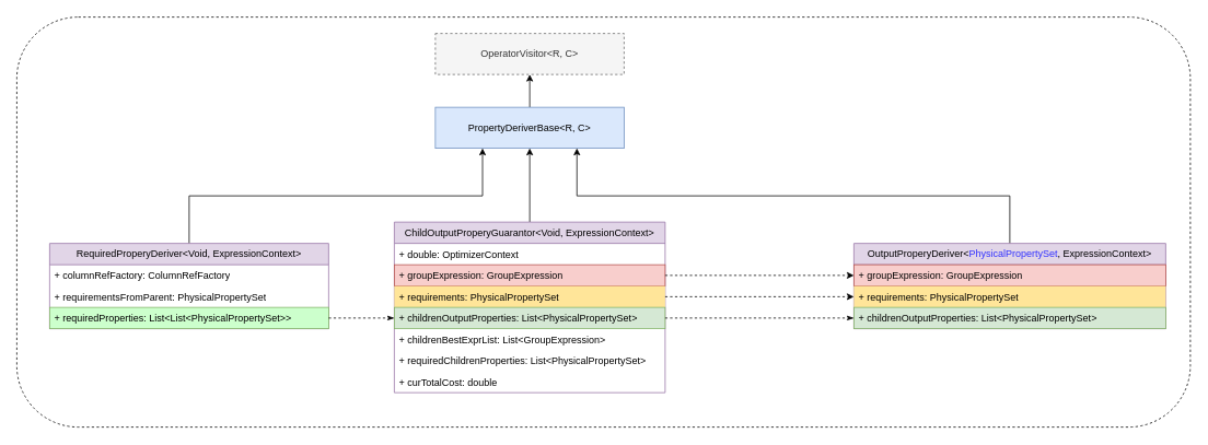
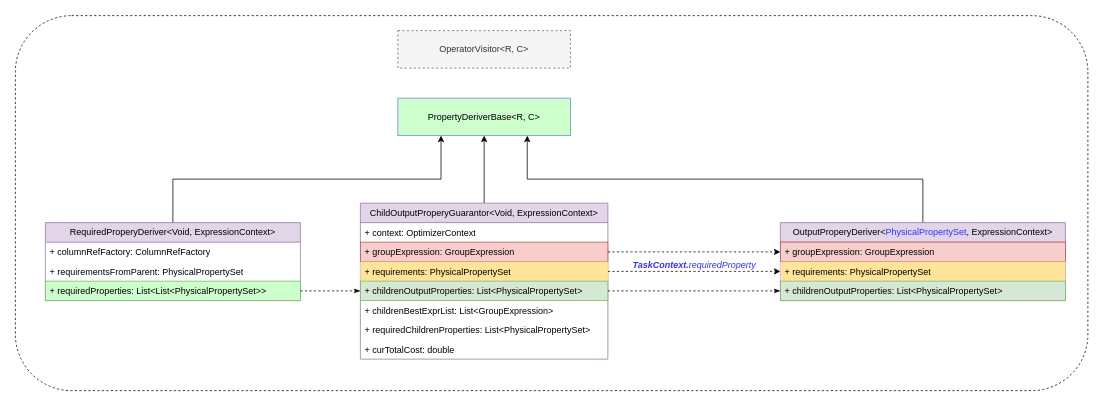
  <mxCell id="0" />
  <mxCell id="1" parent="0" />
  <mxCell id="2" style="edgeStyle=orthogonalEdgeStyle;rounded=0;orthogonalLoop=1;jettySize=auto;html=1;exitX=0.5;exitY=0;exitDx=0;exitDy=0;entryX=0.5;entryY=1;entryDx=0;entryDy=0;" parent="1" source="3" target="22" edge="1"><mxGeometry relative="1" as="geometry" /></mxCell>
  <mxCell id="3" value="ChildOutputProperyGuarantor&amp;lt;Void, ExpressionContext&lt;span style=&quot;background-color: initial;&quot;&gt;&amp;gt;&lt;/span&gt;" style="swimlane;fontStyle=0;childLayout=stackLayout;horizontal=1;startSize=26;fillColor=#e1d5e7;horizontalStack=0;resizeParent=1;resizeParentMax=0;resizeLast=0;collapsible=1;marginBottom=0;whiteSpace=wrap;html=1;strokeColor=#9673a6;" parent="1" vertex="1"><mxGeometry x="480" y="270" width="330" height="208" as="geometry" /></mxCell>
- <mxCell id="4" value="+&amp;nbsp;double&lt;span style=&quot;background-color: initial;&quot;&gt;:&amp;nbsp;&lt;/span&gt;OptimizerContext" style="text;strokeColor=none;fillColor=none;align=left;verticalAlign=top;spacingLeft=4;spacingRight=4;overflow=hidden;rotatable=0;points=[[0,0.5],[1,0.5]];portConstraint=eastwest;whiteSpace=wrap;html=1;" parent="3" vertex="1"><mxGeometry y="26" width="330" height="26" as="geometry" /></mxCell>
+ <mxCell id="4" value="+&amp;nbsp;context&lt;span style=&quot;background-color: initial;&quot;&gt;:&amp;nbsp;&lt;/span&gt;OptimizerContext" style="text;strokeColor=none;fillColor=none;align=left;verticalAlign=top;spacingLeft=4;spacingRight=4;overflow=hidden;rotatable=0;points=[[0,0.5],[1,0.5]];portConstraint=eastwest;whiteSpace=wrap;html=1;" parent="3" vertex="1"><mxGeometry y="26" width="330" height="26" as="geometry" /></mxCell>
  <mxCell id="5" value="+&amp;nbsp;groupExpression&lt;span style=&quot;background-color: initial;&quot;&gt;: G&lt;/span&gt;roupExpression" style="text;strokeColor=#b85450;fillColor=#f8cecc;align=left;verticalAlign=top;spacingLeft=4;spacingRight=4;overflow=hidden;rotatable=0;points=[[0,0.5],[1,0.5]];portConstraint=eastwest;whiteSpace=wrap;html=1;" parent="3" vertex="1"><mxGeometry y="52" width="330" height="26" as="geometry" /></mxCell>
  <mxCell id="6" value="+&amp;nbsp;requirements&lt;span style=&quot;background-color: initial;&quot;&gt;:&amp;nbsp;&lt;/span&gt;PhysicalPropertySet" style="text;strokeColor=none;fillColor=#FFE599;align=left;verticalAlign=top;spacingLeft=4;spacingRight=4;overflow=hidden;rotatable=0;points=[[0,0.5],[1,0.5]];portConstraint=eastwest;whiteSpace=wrap;html=1;" parent="3" vertex="1"><mxGeometry y="78" width="330" height="26" as="geometry" /></mxCell>
  <mxCell id="7" value="+&amp;nbsp;childrenOutputProperties&lt;span style=&quot;background-color: initial;&quot;&gt;: List&amp;lt;&lt;/span&gt;&lt;span style=&quot;background-color: initial;&quot;&gt;PhysicalPropertySet&amp;gt;&lt;/span&gt;" style="text;strokeColor=#82b366;fillColor=#d5e8d4;align=left;verticalAlign=top;spacingLeft=4;spacingRight=4;overflow=hidden;rotatable=0;points=[[0,0.5],[1,0.5]];portConstraint=eastwest;whiteSpace=wrap;html=1;" parent="3" vertex="1"><mxGeometry y="104" width="330" height="26" as="geometry" /></mxCell>
  <mxCell id="8" value="+&amp;nbsp;childrenBestExprList&lt;span style=&quot;background-color: initial;&quot;&gt;: List&amp;lt;G&lt;/span&gt;&lt;span style=&quot;background-color: initial;&quot;&gt;roupExpression&amp;gt;&lt;/span&gt;" style="text;strokeColor=none;fillColor=none;align=left;verticalAlign=top;spacingLeft=4;spacingRight=4;overflow=hidden;rotatable=0;points=[[0,0.5],[1,0.5]];portConstraint=eastwest;whiteSpace=wrap;html=1;" parent="3" vertex="1"><mxGeometry y="130" width="330" height="26" as="geometry" /></mxCell>
  <mxCell id="9" value="+&amp;nbsp;requiredChildrenProperties&lt;span style=&quot;background-color: initial;&quot;&gt;: List&amp;lt;&lt;/span&gt;PhysicalPropertySet&amp;gt;" style="text;strokeColor=none;fillColor=none;align=left;verticalAlign=top;spacingLeft=4;spacingRight=4;overflow=hidden;rotatable=0;points=[[0,0.5],[1,0.5]];portConstraint=eastwest;whiteSpace=wrap;html=1;" parent="3" vertex="1"><mxGeometry y="156" width="330" height="26" as="geometry" /></mxCell>
  <mxCell id="10" value="+&amp;nbsp;curTotalCost&lt;span style=&quot;background-color: initial;&quot;&gt;: double&lt;/span&gt;" style="text;strokeColor=none;fillColor=none;align=left;verticalAlign=top;spacingLeft=4;spacingRight=4;overflow=hidden;rotatable=0;points=[[0,0.5],[1,0.5]];portConstraint=eastwest;whiteSpace=wrap;html=1;" parent="3" vertex="1"><mxGeometry y="182" width="330" height="26" as="geometry" /></mxCell>
  <mxCell id="11" style="edgeStyle=orthogonalEdgeStyle;rounded=0;orthogonalLoop=1;jettySize=auto;html=1;exitX=0.5;exitY=0;exitDx=0;exitDy=0;entryX=0.25;entryY=1;entryDx=0;entryDy=0;" parent="1" source="12" target="22" edge="1"><mxGeometry relative="1" as="geometry" /></mxCell>
  <mxCell id="12" value="RequiredProperyDeriver&amp;lt;Void, ExpressionContext&lt;span style=&quot;background-color: initial;&quot;&gt;&amp;gt;&lt;/span&gt;" style="swimlane;fontStyle=0;childLayout=stackLayout;horizontal=1;startSize=26;fillColor=#e1d5e7;horizontalStack=0;resizeParent=1;resizeParentMax=0;resizeLast=0;collapsible=1;marginBottom=0;whiteSpace=wrap;html=1;strokeColor=#9673a6;" parent="1" vertex="1"><mxGeometry x="60" y="296" width="340" height="104" as="geometry" /></mxCell>
  <mxCell id="13" value="+&amp;nbsp;columnRefFactory&lt;span style=&quot;background-color: initial;&quot;&gt;:&amp;nbsp;&lt;/span&gt;ColumnRefFactory" style="text;strokeColor=none;fillColor=none;align=left;verticalAlign=top;spacingLeft=4;spacingRight=4;overflow=hidden;rotatable=0;points=[[0,0.5],[1,0.5]];portConstraint=eastwest;whiteSpace=wrap;html=1;" parent="12" vertex="1"><mxGeometry y="26" width="340" height="26" as="geometry" /></mxCell>
  <mxCell id="14" value="+&amp;nbsp;requirementsFromParent&lt;span style=&quot;background-color: initial;&quot;&gt;:&amp;nbsp;&lt;/span&gt;&lt;span style=&quot;background-color: initial;&quot;&gt;PhysicalPropertySet&lt;/span&gt;" style="text;strokeColor=none;fillColor=none;align=left;verticalAlign=top;spacingLeft=4;spacingRight=4;overflow=hidden;rotatable=0;points=[[0,0.5],[1,0.5]];portConstraint=eastwest;whiteSpace=wrap;html=1;" parent="12" vertex="1"><mxGeometry y="52" width="340" height="26" as="geometry" /></mxCell>
  <mxCell id="15" value="+&amp;nbsp;requiredProperties&lt;span style=&quot;background-color: initial;&quot;&gt;: List&amp;lt;List&amp;lt;&lt;/span&gt;PhysicalPropertySet&amp;gt;&amp;gt;" style="text;strokeColor=#82b366;fillColor=#CCFFCC;align=left;verticalAlign=top;spacingLeft=4;spacingRight=4;overflow=hidden;rotatable=0;points=[[0,0.5],[1,0.5]];portConstraint=eastwest;whiteSpace=wrap;html=1;" parent="12" vertex="1"><mxGeometry y="78" width="340" height="26" as="geometry" /></mxCell>
  <mxCell id="16" style="edgeStyle=orthogonalEdgeStyle;rounded=0;orthogonalLoop=1;jettySize=auto;html=1;exitX=0.5;exitY=0;exitDx=0;exitDy=0;entryX=0.75;entryY=1;entryDx=0;entryDy=0;" parent="1" source="17" target="22" edge="1"><mxGeometry relative="1" as="geometry" /></mxCell>
  <mxCell id="17" value="OutputProperyDeriver&amp;lt;&lt;font color=&quot;#3333ff&quot;&gt;PhysicalPropertySet&lt;/font&gt;, ExpressionContext&lt;span style=&quot;background-color: initial;&quot;&gt;&amp;gt;&lt;/span&gt;" style="swimlane;fontStyle=0;childLayout=stackLayout;horizontal=1;startSize=26;fillColor=#e1d5e7;horizontalStack=0;resizeParent=1;resizeParentMax=0;resizeLast=0;collapsible=1;marginBottom=0;whiteSpace=wrap;html=1;strokeColor=#9673a6;" parent="1" vertex="1"><mxGeometry x="1040" y="296" width="380" height="104" as="geometry" /></mxCell>
  <mxCell id="18" value="+&amp;nbsp;groupExpression&lt;span style=&quot;background-color: initial;&quot;&gt;: G&lt;/span&gt;roupExpression" style="text;strokeColor=#b85450;fillColor=#f8cecc;align=left;verticalAlign=top;spacingLeft=4;spacingRight=4;overflow=hidden;rotatable=0;points=[[0,0.5],[1,0.5]];portConstraint=eastwest;whiteSpace=wrap;html=1;" parent="17" vertex="1"><mxGeometry y="26" width="380" height="26" as="geometry" /></mxCell>
  <mxCell id="19" value="+&amp;nbsp;requirements&lt;span style=&quot;background-color: initial;&quot;&gt;:&amp;nbsp;&lt;/span&gt;PhysicalPropertySet" style="text;strokeColor=none;fillColor=#FFE599;align=left;verticalAlign=top;spacingLeft=4;spacingRight=4;overflow=hidden;rotatable=0;points=[[0,0.5],[1,0.5]];portConstraint=eastwest;whiteSpace=wrap;html=1;" parent="17" vertex="1"><mxGeometry y="52" width="380" height="26" as="geometry" /></mxCell>
  <mxCell id="20" value="+&amp;nbsp;childrenOutputProperties&lt;span style=&quot;background-color: initial;&quot;&gt;: List&amp;lt;&lt;/span&gt;PhysicalPropertySet&amp;gt;" style="text;strokeColor=#82b366;fillColor=#d5e8d4;align=left;verticalAlign=top;spacingLeft=4;spacingRight=4;overflow=hidden;rotatable=0;points=[[0,0.5],[1,0.5]];portConstraint=eastwest;whiteSpace=wrap;html=1;" parent="17" vertex="1"><mxGeometry y="78" width="380" height="26" as="geometry" /></mxCell>
- <mxCell id="21" style="edgeStyle=orthogonalEdgeStyle;rounded=0;orthogonalLoop=1;jettySize=auto;html=1;exitX=0.5;exitY=0;exitDx=0;exitDy=0;entryX=0.5;entryY=1;entryDx=0;entryDy=0;" parent="1" source="22" target="25" edge="1"><mxGeometry relative="1" as="geometry" /></mxCell>
- <mxCell id="22" value="PropertyDeriverBase&amp;lt;R, C&amp;gt;" style="html=1;whiteSpace=wrap;fillColor=#dae8fc;strokeColor=#6c8ebf;" parent="1" vertex="1"><mxGeometry x="530" y="130" width="230" height="50" as="geometry" /></mxCell>
+ <mxCell id="22" value="PropertyDeriverBase&amp;lt;R, C&amp;gt;" style="html=1;whiteSpace=wrap;fillColor=#ccffcc;strokeColor=#6c8ebf;" parent="1" vertex="1"><mxGeometry x="530" y="130" width="230" height="50" as="geometry" /></mxCell>
  <mxCell id="23" style="edgeStyle=orthogonalEdgeStyle;rounded=0;orthogonalLoop=1;jettySize=auto;html=1;exitX=1;exitY=0.5;exitDx=0;exitDy=0;dashed=1;endArrow=classicThin;endFill=1;" parent="1" source="7" target="20" edge="1"><mxGeometry relative="1" as="geometry" /></mxCell>
  <mxCell id="24" style="edgeStyle=orthogonalEdgeStyle;rounded=0;orthogonalLoop=1;jettySize=auto;html=1;exitX=1;exitY=0.5;exitDx=0;exitDy=0;entryX=0;entryY=0.5;entryDx=0;entryDy=0;dashed=1;endArrow=classic;endFill=1;" parent="1" source="5" target="18" edge="1"><mxGeometry relative="1" as="geometry"><Array as="points"><mxPoint x="820" y="335" /><mxPoint x="820" y="335" /></Array></mxGeometry></mxCell>
  <mxCell id="25" value="OperatorVisitor&amp;lt;R, C&amp;gt;" style="html=1;whiteSpace=wrap;fillColor=#f5f5f5;strokeColor=#666666;fontColor=#333333;dashed=1;" parent="1" vertex="1"><mxGeometry x="530" y="40" width="230" height="50" as="geometry" /></mxCell>
  <mxCell id="26" style="edgeStyle=orthogonalEdgeStyle;rounded=0;orthogonalLoop=1;jettySize=auto;html=1;exitX=1;exitY=0.5;exitDx=0;exitDy=0;entryX=0;entryY=0.5;entryDx=0;entryDy=0;dashed=1;endArrow=classic;endFill=1;" parent="1" source="6" target="19" edge="1"><mxGeometry relative="1" as="geometry" /></mxCell>
  <mxCell id="27" style="edgeStyle=orthogonalEdgeStyle;rounded=0;orthogonalLoop=1;jettySize=auto;html=1;exitX=1;exitY=0.5;exitDx=0;exitDy=0;entryX=0;entryY=0.5;entryDx=0;entryDy=0;dashed=1;endArrow=classicThin;endFill=1;" parent="1" source="15" target="7" edge="1"><mxGeometry relative="1" as="geometry" /></mxCell>
+ <mxCell id="28" value="&lt;i&gt;&lt;font color=&quot;#3333ff&quot;&gt;&lt;b&gt;TaskContext.&lt;/b&gt;requiredProperty&lt;/font&gt;&lt;/i&gt;" style="text;html=1;align=center;verticalAlign=middle;resizable=0;points=[];autosize=1;strokeColor=none;fillColor=none;" parent="1" vertex="1"><mxGeometry x="830" y="338" width="190" height="30" as="geometry" /></mxCell>
  <mxCell id="29" value="" style="rounded=1;whiteSpace=wrap;html=1;fillColor=none;dashed=1;" vertex="1" parent="1"><mxGeometry x="20" y="20" width="1430" height="500" as="geometry" /></mxCell>
